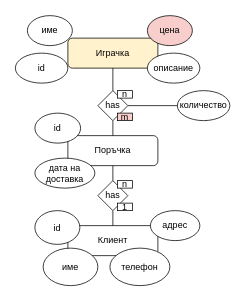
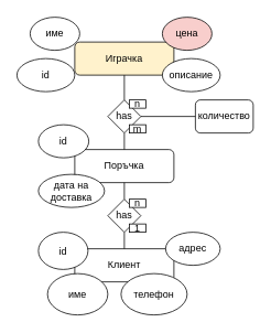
  <mxCell id="0" />
  <mxCell id="1" parent="0" />
  <mxCell id="2" value="Играчка" style="rounded=1;whiteSpace=wrap;html=1;fontSize=12;glass=0;strokeWidth=1;shadow=0;fillColor=#fff2cc;" parent="1" vertex="1"><mxGeometry x="90" y="50" width="120" height="40" as="geometry" /></mxCell>
  <mxCell id="3" value="Поръчка" style="rounded=1;whiteSpace=wrap;html=1;" vertex="1" parent="1"><mxGeometry x="90" y="180" width="120" height="40" as="geometry" /></mxCell>
  <mxCell id="4" value="Клиент" style="rounded=1;whiteSpace=wrap;html=1;" vertex="1" parent="1"><mxGeometry x="90" y="300" width="120" height="40" as="geometry" /></mxCell>
  <mxCell id="5" value="име" style="ellipse;whiteSpace=wrap;html=1;" vertex="1" parent="1"><mxGeometry x="36" y="20" width="60" height="40" as="geometry" /></mxCell>
  <mxCell id="6" value="описание" style="ellipse;whiteSpace=wrap;html=1;" vertex="1" parent="1"><mxGeometry x="196" y="70" width="70" height="40" as="geometry" /></mxCell>
  <mxCell id="7" value="id" style="ellipse;whiteSpace=wrap;html=1;" vertex="1" parent="1"><mxGeometry x="20" y="70" width="70" height="40" as="geometry" /></mxCell>
  <mxCell id="8" value="цена" style="ellipse;whiteSpace=wrap;html=1;fillColor=#f8cecc;" vertex="1" parent="1"><mxGeometry x="196" y="20" width="60" height="40" as="geometry" /></mxCell>
  <mxCell id="9" value="" style="endArrow=none;html=1;rounded=0;" edge="1" parent="1" source="11" target="2"><mxGeometry width="50" height="50" relative="1" as="geometry"><mxPoint x="186" y="280" as="sourcePoint" /><mxPoint x="186" y="240" as="targetPoint" /><Array as="points" /></mxGeometry></mxCell>
  <mxCell id="10" value="" style="endArrow=none;html=1;rounded=0;" edge="1" parent="1" source="3" target="11"><mxGeometry width="50" height="50" relative="1" as="geometry"><mxPoint x="150" y="180" as="sourcePoint" /><mxPoint x="150" y="90" as="targetPoint" /><Array as="points" /></mxGeometry></mxCell>
  <mxCell id="11" value="has" style="rhombus;whiteSpace=wrap;html=1;" vertex="1" parent="1"><mxGeometry x="130" y="120" width="40" height="40" as="geometry" /></mxCell>
  <mxCell id="12" value="n" style="rounded=0;whiteSpace=wrap;html=1;" vertex="1" parent="1"><mxGeometry x="156" y="120" width="20" height="10" as="geometry" /></mxCell>
- <mxCell id="13" value="m" style="rounded=0;whiteSpace=wrap;html=1;fillColor=#f8cecc;" vertex="1" parent="1"><mxGeometry x="156" y="150" width="20" height="10" as="geometry" /></mxCell>
+ <mxCell id="13" value="m" style="rounded=0;whiteSpace=wrap;html=1;" vertex="1" parent="1"><mxGeometry x="156" y="150" width="20" height="10" as="geometry" /></mxCell>
  <mxCell id="14" value="" style="endArrow=none;html=1;rounded=0;" edge="1" parent="1" source="16" target="3"><mxGeometry width="50" height="50" relative="1" as="geometry"><mxPoint x="186" y="300" as="sourcePoint" /><mxPoint x="236" y="250" as="targetPoint" /></mxGeometry></mxCell>
  <mxCell id="15" value="" style="endArrow=none;html=1;rounded=0;" edge="1" parent="1" source="4" target="16"><mxGeometry width="50" height="50" relative="1" as="geometry"><mxPoint x="150" y="300" as="sourcePoint" /><mxPoint x="150" y="220" as="targetPoint" /></mxGeometry></mxCell>
  <mxCell id="16" value="has" style="rhombus;whiteSpace=wrap;html=1;" vertex="1" parent="1"><mxGeometry x="130" y="240" width="40" height="40" as="geometry" /></mxCell>
  <mxCell id="17" value="n" style="rounded=0;whiteSpace=wrap;html=1;" vertex="1" parent="1"><mxGeometry x="156" y="240" width="20" height="10" as="geometry" /></mxCell>
  <mxCell id="18" value="1" style="rounded=0;whiteSpace=wrap;html=1;" vertex="1" parent="1"><mxGeometry x="156" y="270" width="20" height="10" as="geometry" /></mxCell>
  <mxCell id="19" value="име" style="ellipse;whiteSpace=wrap;html=1;" vertex="1" parent="1"><mxGeometry x="57" y="330" width="73" height="50" as="geometry" /></mxCell>
  <mxCell id="20" value="телефон" style="ellipse;whiteSpace=wrap;html=1;" vertex="1" parent="1"><mxGeometry x="146" y="330" width="80" height="50" as="geometry" /></mxCell>
  <mxCell id="21" value="адрес" style="ellipse;whiteSpace=wrap;html=1;" vertex="1" parent="1"><mxGeometry x="200" y="280" width="66" height="40" as="geometry" /></mxCell>
  <mxCell id="22" value="id" style="ellipse;whiteSpace=wrap;html=1;" vertex="1" parent="1"><mxGeometry x="46" y="280" width="60" height="45" as="geometry" /></mxCell>
  <mxCell id="23" value="дата на доставка" style="ellipse;whiteSpace=wrap;html=1;" vertex="1" parent="1"><mxGeometry x="46" y="210" width="80" height="40" as="geometry" /></mxCell>
  <mxCell id="24" value="id" style="ellipse;whiteSpace=wrap;html=1;" vertex="1" parent="1"><mxGeometry x="46" y="150" width="61" height="40" as="geometry" /></mxCell>
- <mxCell id="25" value="количество" style="ellipse;whiteSpace=wrap;html=1;" vertex="1" parent="1"><mxGeometry x="236" y="120" width="70" height="40" as="geometry" /></mxCell>
+ <mxCell id="25" value="количество" style="whiteSpace=wrap;html=1;rounded=1;" vertex="1" parent="1"><mxGeometry x="236" y="120" width="70" height="40" as="geometry" /></mxCell>
  <mxCell id="26" value="" style="endArrow=none;html=1;rounded=0;entryX=0;entryY=0.5;entryDx=0;entryDy=0;exitX=1;exitY=0.5;exitDx=0;exitDy=0;" edge="1" parent="1" source="11" target="25"><mxGeometry width="50" height="50" relative="1" as="geometry"><mxPoint x="186" y="300" as="sourcePoint" /><mxPoint x="236" y="250" as="targetPoint" /></mxGeometry></mxCell>
